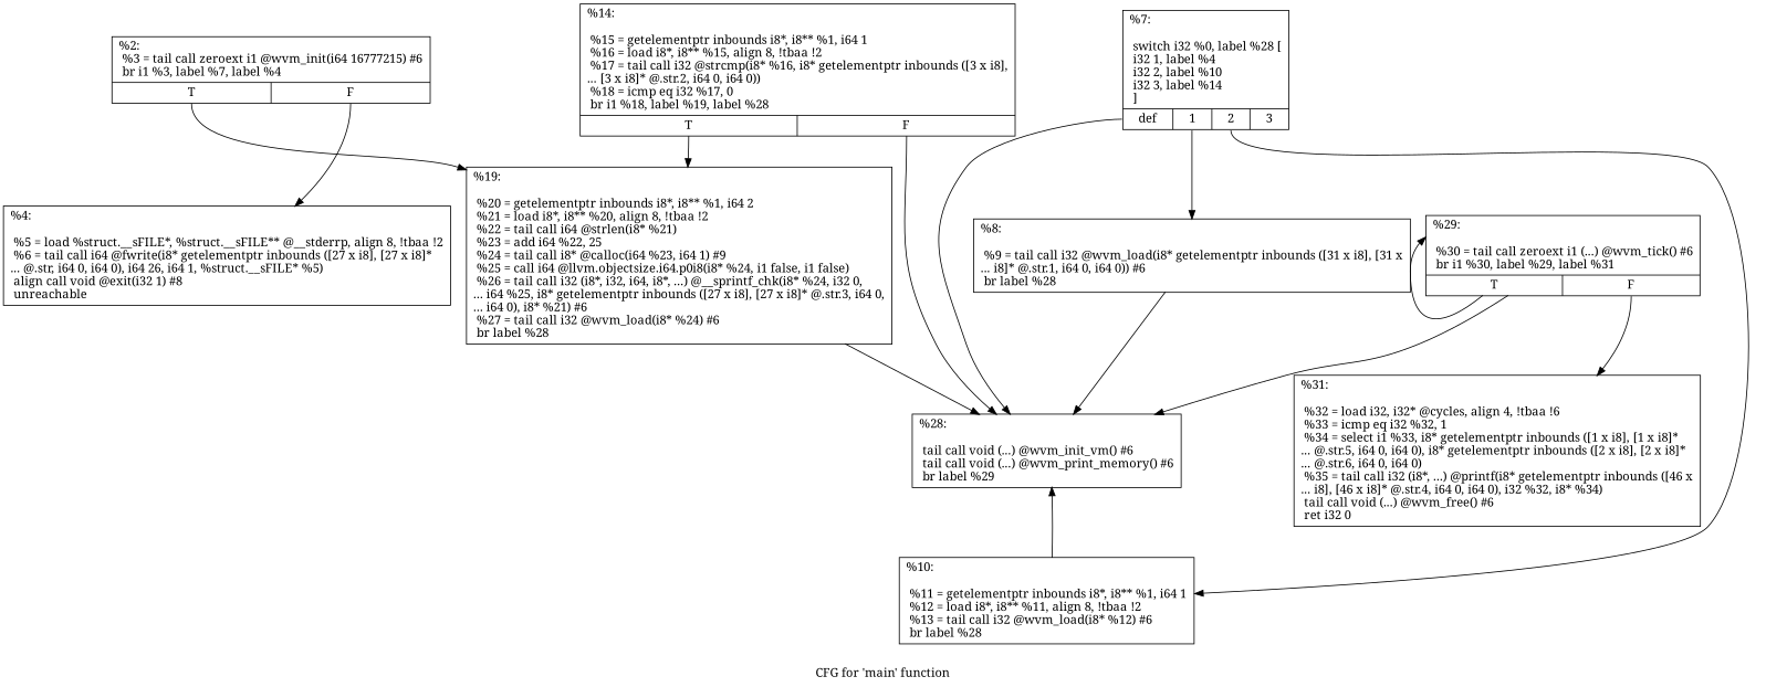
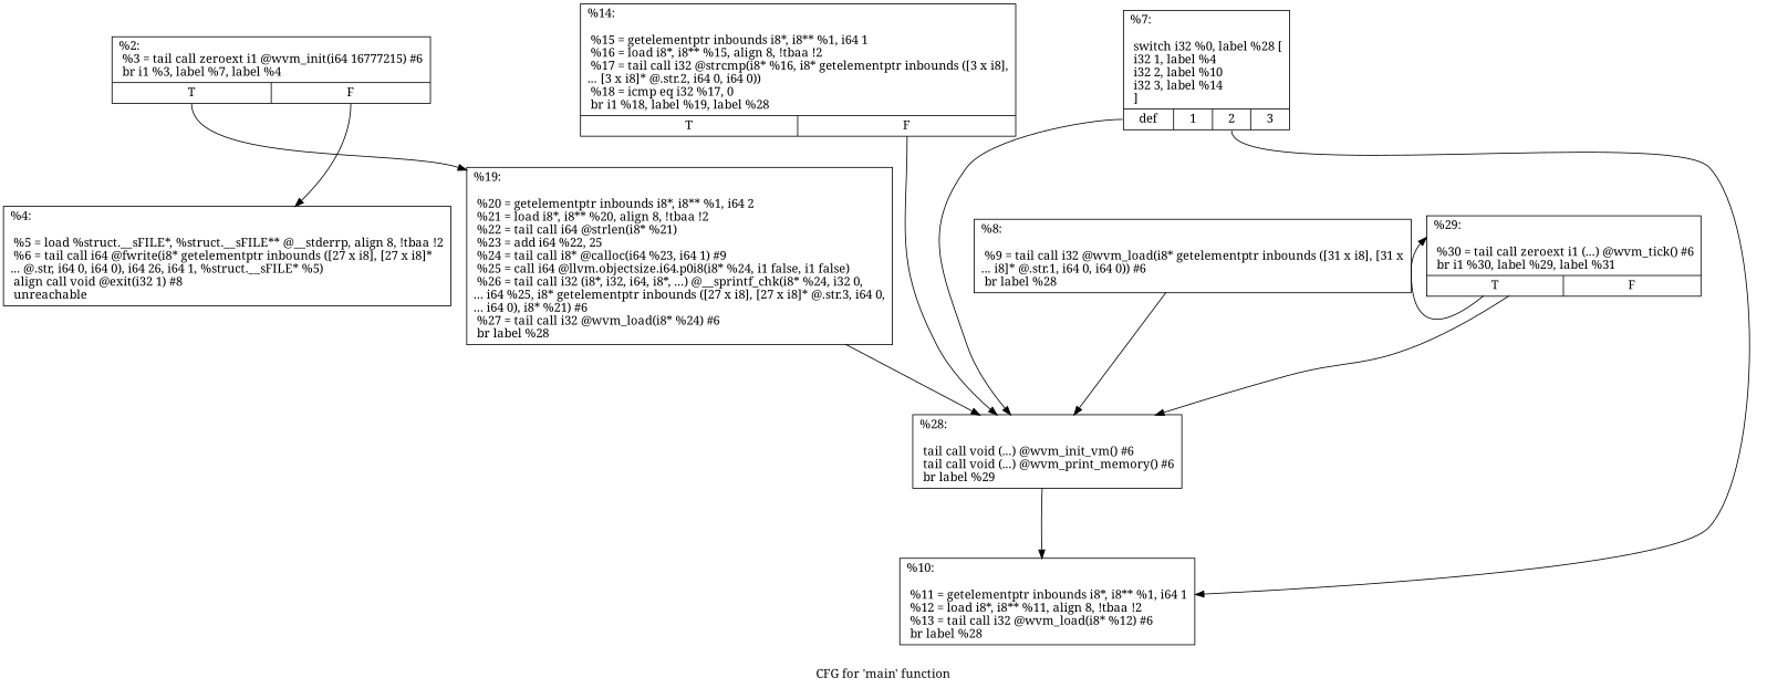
  digraph {
    fontname="Noto Serif"
    label="CFG for 'main' function"
    node [fontname="Noto Serif" shape=record]
    edge [fontname="Noto Serif"]
    n1 [label="{%2:\l  %3 = tail call zeroext i1 @wvm_init(i64 16777215) #6\l  br i1 %3, label %7, label %4\l|{<s0>T|<s1>F}}"]
    n2 [label="{%4:\l\l  %5 = load %struct.__sFILE*, %struct.__sFILE** @__stderrp, align 8, !tbaa !2\l  %6 = tail call i64 @fwrite(i8* getelementptr inbounds ([27 x i8], [27 x i8]*\l... @.str, i64 0, i64 0), i64 26, i64 1, %struct.__sFILE* %5)\l  align call void @exit(i32 1) #8\l  unreachable\l}"]
    n3 [label="{%19:\l\l  %20 = getelementptr inbounds i8*, i8** %1, i64 2\l  %21 = load i8*, i8** %20, align 8, !tbaa !2\l  %22 = tail call i64 @strlen(i8* %21)\l  %23 = add i64 %22, 25\l  %24 = tail call i8* @calloc(i64 %23, i64 1) #9\l  %25 = call i64 @llvm.objectsize.i64.p0i8(i8* %24, i1 false, i1 false)\l  %26 = tail call i32 (i8*, i32, i64, i8*, ...) @__sprintf_chk(i8* %24, i32 0,\l... i64 %25, i8* getelementptr inbounds ([27 x i8], [27 x i8]* @.str.3, i64 0,\l... i64 0), i8* %21) #6\l  %27 = tail call i32 @wvm_load(i8* %24) #6\l  br label %28\l}"]
    n4 [label="{%7:\l\l  switch i32 %0, label %28 [\l    i32 1, label %4\l    i32 2, label %10\l    i32 3, label %14\l  ]\l|{<s0>def|<s1>1|<s2>2|<s3>3}}"]
    n5 [label="{%28:\l\l  tail call void (...) @wvm_init_vm() #6\l  tail call void (...) @wvm_print_memory() #6\l  br label %29\l}"]
    n6 [label="{%8:\l\l  %9 = tail call i32 @wvm_load(i8* getelementptr inbounds ([31 x i8], [31 x\l... i8]* @.str.1, i64 0, i64 0)) #6\l  br label %28\l}"]
    n7 [label="{%10:\l\l  %11 = getelementptr inbounds i8*, i8** %1, i64 1\l  %12 = load i8*, i8** %11, align 8, !tbaa !2\l  %13 = tail call i32 @wvm_load(i8* %12) #6\l  br label %28\l}"]
    n8 [label="{%14:\l\l  %15 = getelementptr inbounds i8*, i8** %1, i64 1\l  %16 = load i8*, i8** %15, align 8, !tbaa !2\l  %17 = tail call i32 @strcmp(i8* %16, i8* getelementptr inbounds ([3 x i8],\l... [3 x i8]* @.str.2, i64 0, i64 0))\l  %18 = icmp eq i32 %17, 0\l  br i1 %18, label %19, label %28\l|{<s0>T|<s1>F}}"]
    n9 [label="{%29:\l\l  %30 = tail call zeroext i1 (...) @wvm_tick() #6\l  br i1 %30, label %29, label %31\l|{<s0>T|<s1>F}}"]
-   n10 [label="{%31:\l\l  %32 = load i32, i32* @cycles, align 4, !tbaa !6\l  %33 = icmp eq i32 %32, 1\l  %34 = select i1 %33, i8* getelementptr inbounds ([1 x i8], [1 x i8]*\l... @.str.5, i64 0, i64 0), i8* getelementptr inbounds ([2 x i8], [2 x i8]*\l... @.str.6, i64 0, i64 0)\l  %35 = tail call i32 (i8*, ...) @printf(i8* getelementptr inbounds ([46 x\l... i8], [46 x i8]* @.str.4, i64 0, i64 0), i32 %32, i8* %34)\l  tail call void (...) @wvm_free() #6\l  ret i32 0\l}"]
    n1 -> n2 [tailport=s1]
    n1 -> n3 [tailport=s0]
    n3 -> n5
    n4 -> n5 [tailport=s0]
-   n4 -> n6 [tailport=s1]
    n4 -> n7 [tailport=s2]
    n6 -> n5
-   n7 -> n5
-   n8 -> n3 [tailport=s0]
+   n5 -> n7
    n8 -> n5 [tailport=s1]
    n9 -> n5
    n9 -> n9 [tailport=s0]
-   n9 -> n10 [tailport=s1]
  }
